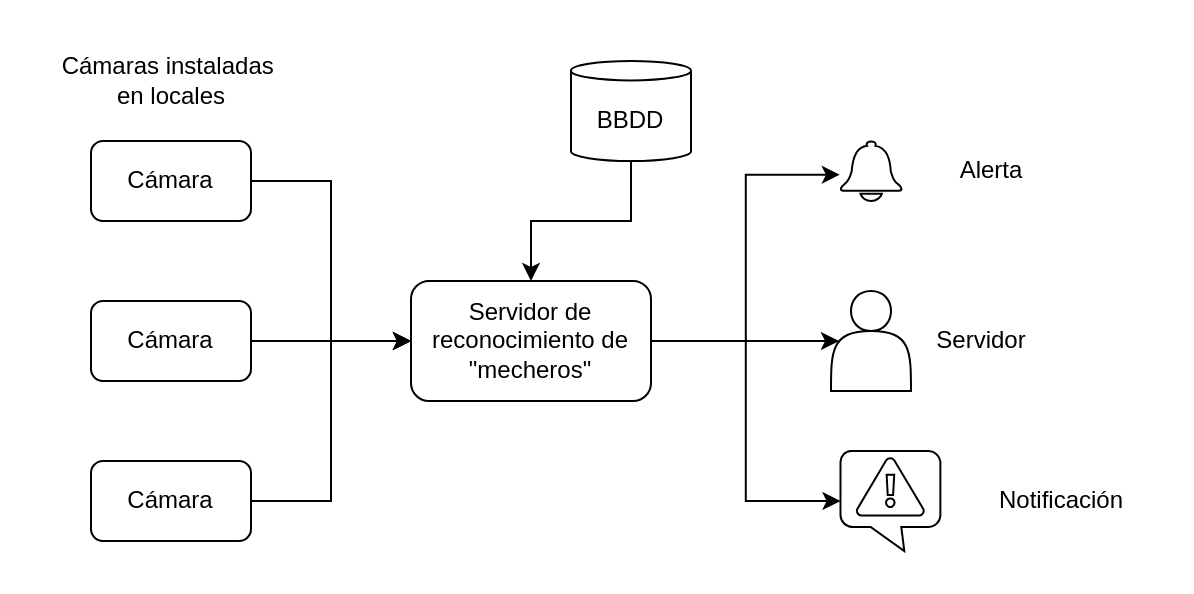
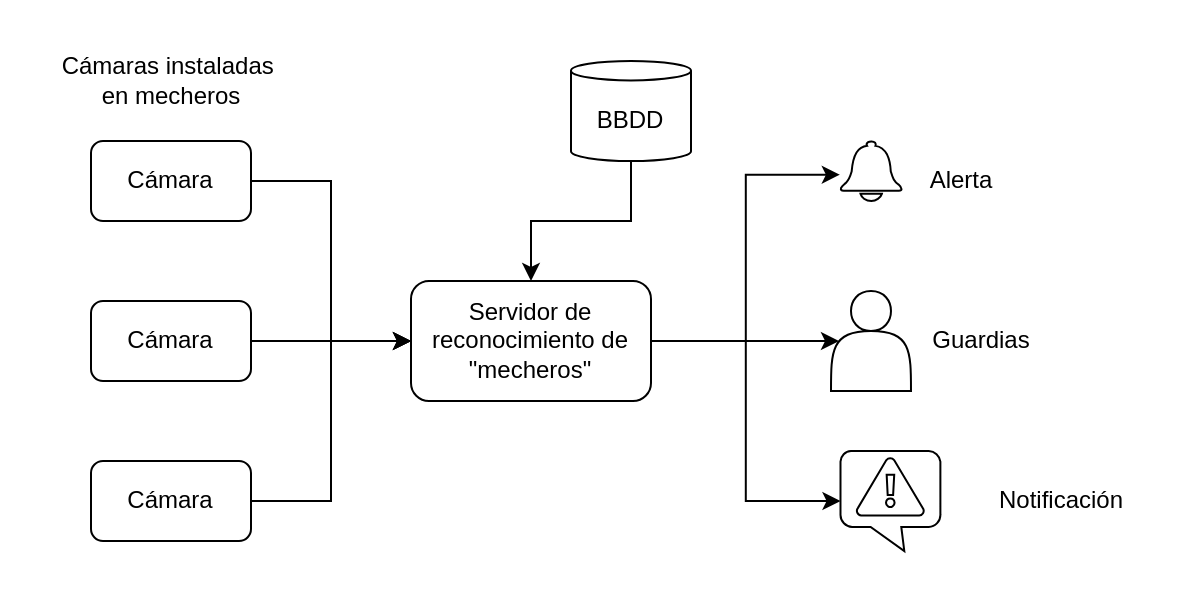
  <mxCell id="0" />
  <mxCell id="1" parent="0" />
  <mxCell id="2" style="edgeStyle=orthogonalEdgeStyle;rounded=0;orthogonalLoop=1;jettySize=auto;html=1;entryX=0;entryY=0.5;entryDx=0;entryDy=0;" edge="1" parent="1" source="3" target="8"><mxGeometry relative="1" as="geometry" /></mxCell>
  <mxCell id="3" value="Cámara" style="rounded=1;whiteSpace=wrap;html=1;" vertex="1" parent="1"><mxGeometry x="45" y="70" width="80" height="40" as="geometry" /></mxCell>
  <mxCell id="4" style="edgeStyle=orthogonalEdgeStyle;rounded=0;orthogonalLoop=1;jettySize=auto;html=1;entryX=0;entryY=0.5;entryDx=0;entryDy=0;" edge="1" parent="1" source="5" target="8"><mxGeometry relative="1" as="geometry" /></mxCell>
  <mxCell id="5" value="Cámara" style="rounded=1;whiteSpace=wrap;html=1;" vertex="1" parent="1"><mxGeometry x="45" y="150" width="80" height="40" as="geometry" /></mxCell>
  <mxCell id="6" style="edgeStyle=orthogonalEdgeStyle;rounded=0;orthogonalLoop=1;jettySize=auto;html=1;entryX=0;entryY=0.5;entryDx=0;entryDy=0;" edge="1" parent="1" source="7" target="8"><mxGeometry relative="1" as="geometry" /></mxCell>
  <mxCell id="7" value="Cámara" style="rounded=1;whiteSpace=wrap;html=1;" vertex="1" parent="1"><mxGeometry x="45" y="230" width="80" height="40" as="geometry" /></mxCell>
  <mxCell id="8" value="Servidor de reconocimiento de &quot;mecheros&quot;" style="rounded=1;whiteSpace=wrap;html=1;" vertex="1" parent="1"><mxGeometry x="205" y="140" width="120" height="60" as="geometry" /></mxCell>
- <mxCell id="9" value="Cámaras instaladas&amp;nbsp;&lt;div&gt;en locales&lt;/div&gt;" style="text;html=1;align=center;verticalAlign=middle;resizable=0;points=[];autosize=1;strokeColor=none;fillColor=none;" vertex="1" parent="1"><mxGeometry x="20" y="20" width="130" height="40" as="geometry" /></mxCell>
+ <mxCell id="9" value="Cámaras instaladas&amp;nbsp;&lt;div&gt;en mecheros&lt;/div&gt;" style="text;html=1;align=center;verticalAlign=middle;resizable=0;points=[];autosize=1;strokeColor=none;fillColor=none;" vertex="1" parent="1"><mxGeometry x="20" y="20" width="130" height="40" as="geometry" /></mxCell>
  <mxCell id="10" style="edgeStyle=orthogonalEdgeStyle;rounded=0;orthogonalLoop=1;jettySize=auto;html=1;entryX=0.5;entryY=0;entryDx=0;entryDy=0;" edge="1" parent="1" source="11" target="8"><mxGeometry relative="1" as="geometry" /></mxCell>
  <mxCell id="11" value="BBDD" style="shape=cylinder3;whiteSpace=wrap;html=1;boundedLbl=1;backgroundOutline=1;size=4.857;" vertex="1" parent="1"><mxGeometry x="285" y="30" width="60" height="50" as="geometry" /></mxCell>
  <mxCell id="12" value="" style="shape=actor;whiteSpace=wrap;html=1;" vertex="1" parent="1"><mxGeometry x="415" y="145" width="40" height="50" as="geometry" /></mxCell>
  <mxCell id="13" style="edgeStyle=orthogonalEdgeStyle;rounded=0;orthogonalLoop=1;jettySize=auto;html=1;entryX=0.1;entryY=0.5;entryDx=0;entryDy=0;entryPerimeter=0;" edge="1" parent="1" source="8" target="12"><mxGeometry relative="1" as="geometry" /></mxCell>
- <mxCell id="14" value="Servidor" style="text;html=1;align=center;verticalAlign=middle;resizable=0;points=[];autosize=1;strokeColor=none;fillColor=none;" vertex="1" parent="1"><mxGeometry x="455" y="155" width="70" height="30" as="geometry" /></mxCell>
+ <mxCell id="14" value="Guardias" style="text;html=1;align=center;verticalAlign=middle;resizable=0;points=[];autosize=1;strokeColor=none;fillColor=none;" vertex="1" parent="1"><mxGeometry x="455" y="155" width="70" height="30" as="geometry" /></mxCell>
  <mxCell id="15" value="" style="sketch=0;pointerEvents=1;shadow=0;dashed=0;html=1;labelPosition=center;verticalLabelPosition=bottom;verticalAlign=top;align=center;shape=mxgraph.mscae.oms.alerts" vertex="1" parent="1"><mxGeometry x="419.75" y="70" width="30.5" height="30" as="geometry" /></mxCell>
- <mxCell id="16" value="Alerta" style="text;html=1;align=center;verticalAlign=middle;resizable=0;points=[];autosize=1;strokeColor=none;fillColor=none;" vertex="1" parent="1"><mxGeometry x="470" y="70" width="50" height="30" as="geometry" /></mxCell>
+ <mxCell id="16" value="Alerta" style="text;html=1;align=center;verticalAlign=middle;resizable=0;points=[];autosize=1;strokeColor=none;fillColor=none;" vertex="1" parent="1"><mxGeometry x="455" y="75" width="50" height="30" as="geometry" /></mxCell>
  <mxCell id="17" style="edgeStyle=orthogonalEdgeStyle;rounded=0;orthogonalLoop=1;jettySize=auto;html=1;entryX=-0.011;entryY=0.562;entryDx=0;entryDy=0;entryPerimeter=0;" edge="1" parent="1" source="8" target="15"><mxGeometry relative="1" as="geometry" /></mxCell>
  <mxCell id="18" value="" style="verticalLabelPosition=bottom;html=1;verticalAlign=top;align=center;shape=mxgraph.azure.notification_topic;" vertex="1" parent="1"><mxGeometry x="419.75" y="225" width="50" height="50" as="geometry" /></mxCell>
  <mxCell id="19" style="edgeStyle=orthogonalEdgeStyle;rounded=0;orthogonalLoop=1;jettySize=auto;html=1;entryX=0;entryY=0.5;entryDx=0;entryDy=0;entryPerimeter=0;" edge="1" parent="1" source="8" target="18"><mxGeometry relative="1" as="geometry" /></mxCell>
  <mxCell id="20" value="Notificación" style="text;html=1;align=center;verticalAlign=middle;resizable=0;points=[];autosize=1;strokeColor=none;fillColor=none;" vertex="1" parent="1"><mxGeometry x="484.75" y="235" width="90" height="30" as="geometry" /></mxCell>
